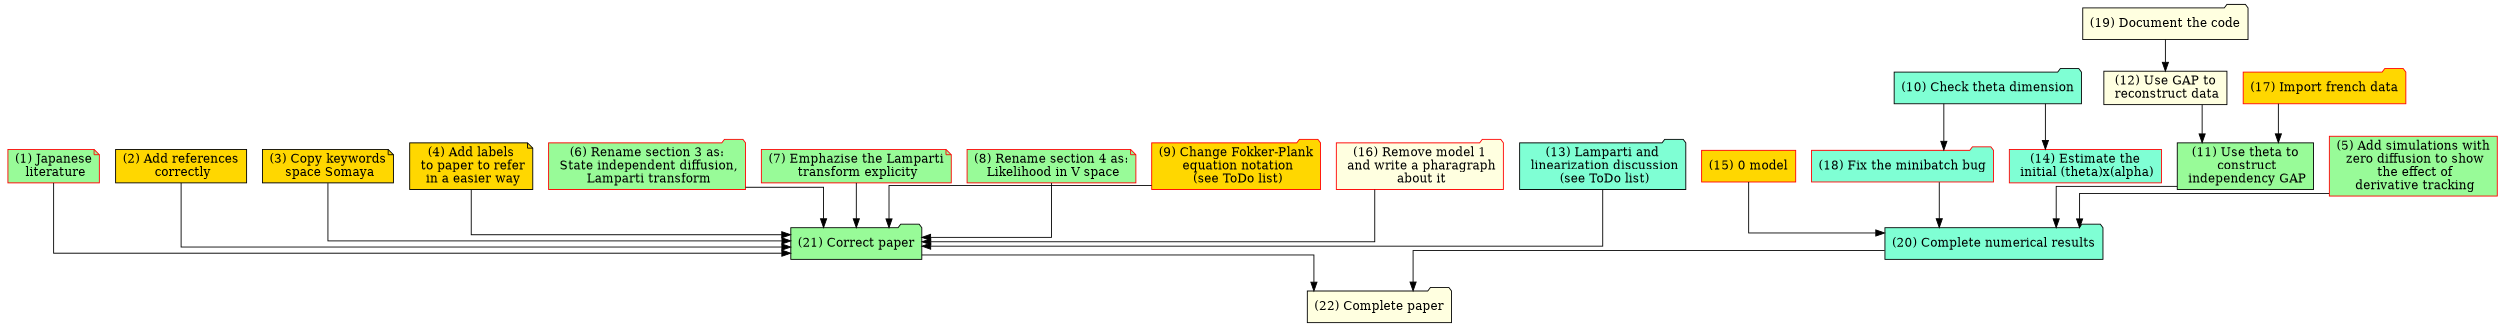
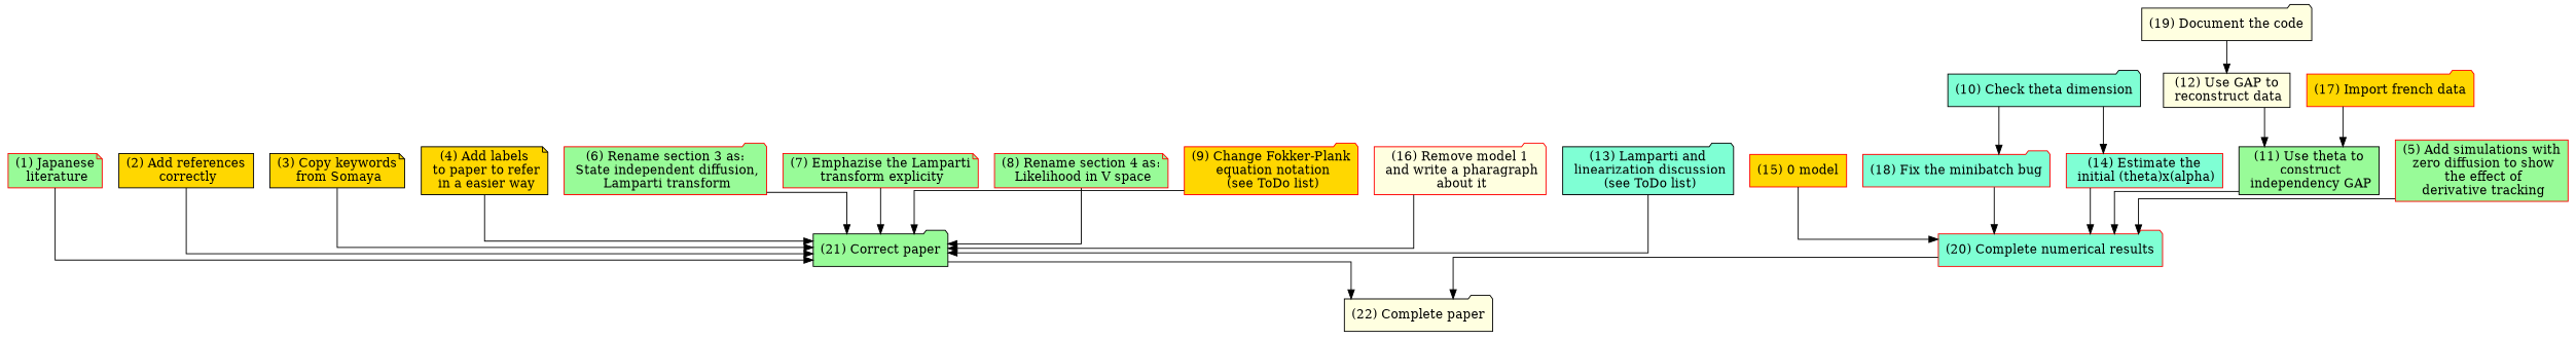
  digraph {
    splines=ortho
    node [color=black fillcolor=palegreen shape=folder style=filled]
-   n1 [fillcolor=aquamarine label="(20) Complete numerical results"]
+   n1 [color=red fillcolor=aquamarine label="(20) Complete numerical results"]
    n2 [fillcolor=lightyellow label="(22) Complete paper"]
    n3 [color=red label="(1) Japanese\n literature" shape=note]
    n4 [label="(21) Correct paper"]
    n5 [color=red fillcolor=gold label="(15) 0 model" shape=box]
    n6 [color=red fillcolor=aquamarine label="(18) Fix the minibatch bug"]
    n7 [color=red fillcolor=aquamarine label="(14) Estimate the\n initial (theta)x(alpha)" shape=box]
    n8 [fillcolor=aquamarine label="(10) Check theta dimension"]
    n9 [fillcolor=lightyellow label="(19) Document the code"]
    n10 [fillcolor=lightyellow label="(12) Use GAP to\n reconstruct data" shape=box]
    n11 [label="(11) Use theta to\n construct\n independency GAP" shape=box]
    n12 [color=red fillcolor=gold label="(17) Import french data"]
    n13 [fillcolor=gold label="(2) Add references\n correctly" shape=box]
-   n14 [fillcolor=gold label="(3) Copy keywords\n space Somaya" shape=note]
+   n14 [fillcolor=gold label="(3) Copy keywords\n from Somaya" shape=note]
    n15 [fillcolor=gold label="(4) Add labels\n to paper to refer\n in a easier way" shape=note]
    n16 [color=red label="(5) Add simulations with\n zero diffusion to show\n the effect of\n derivative tracking" shape=box]
    n17 [color=red label="(6) Rename section 3 as:\n State independent diffusion,\n Lamparti transform"]
    n18 [color=red label="(7) Emphazise the Lamparti\n transform explicity" shape=note]
    n19 [color=red label="(8) Rename section 4 as:\n Likelihood in V space" shape=note]
    n20 [color=red fillcolor=gold label="(9) Change Fokker-Plank\n equation notation\n (see ToDo list)"]
    n21 [color=red fillcolor=lightyellow label="(16) Remove model 1\n and write a pharagraph\n about it"]
    n22 [fillcolor=aquamarine label="(13) Lamparti and\n linearization discussion\n (see ToDo list)"]
    n1 -> n2
    n3 -> n4
    n4 -> n2
    n5 -> n1
    n6 -> n1
+   n7 -> n1
    n8 -> n6
    n8 -> n7
    n9 -> n10
    n10 -> n11
    n11 -> n1
    n12 -> n11
    n13 -> n4
    n14 -> n4
    n15 -> n4
    n16 -> n1
    n17 -> n4
    n18 -> n4
    n19 -> n4
    n20 -> n4
    n21 -> n4
    n22 -> n4
  }
